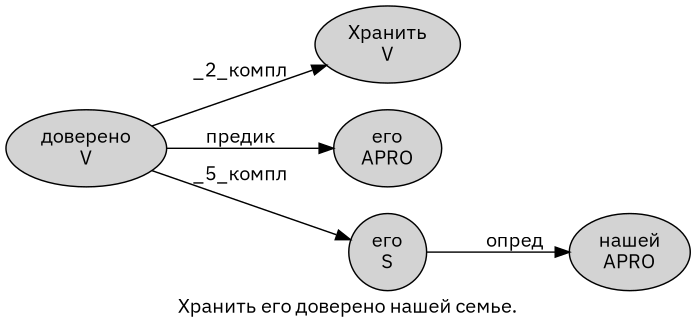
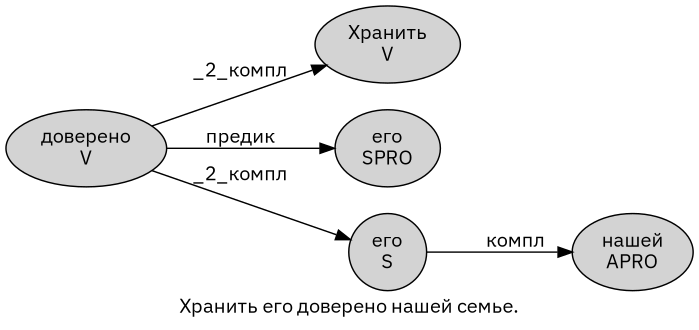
  digraph {
    fontname="IBM Plex Sans"
    label="Хранить его доверено нашей семье."
    rankdir=LR
    node [fillcolor=lightgray fontname="IBM Plex Sans" penwidth=1 shape=ellipse style=filled]
    edge [fontname="IBM Plex Sans"]
    n1 [label="Хранить\nV"]
-   n2 [label="его\nAPRO"]
+   n2 [label="его\nSPRO"]
    n3 [label="доверено\nV"]
    n4 [label="его\nS"]
    n5 [label="нашей\nAPRO"]
    n3 -> n1 [label="_2_компл"]
    n3 -> n2 [label="предик"]
-   n3 -> n4 [label="_5_компл"]
-   n4 -> n5 [label="опред"]
+   n3 -> n4 [label="_2_компл"]
+   n4 -> n5 [label="компл"]
  }
